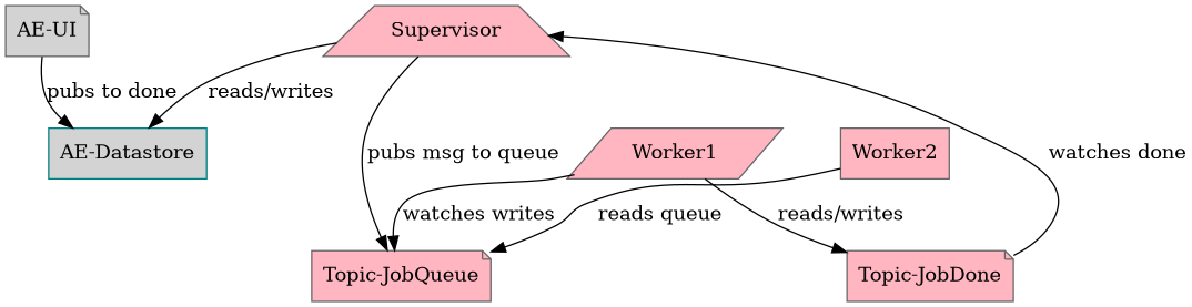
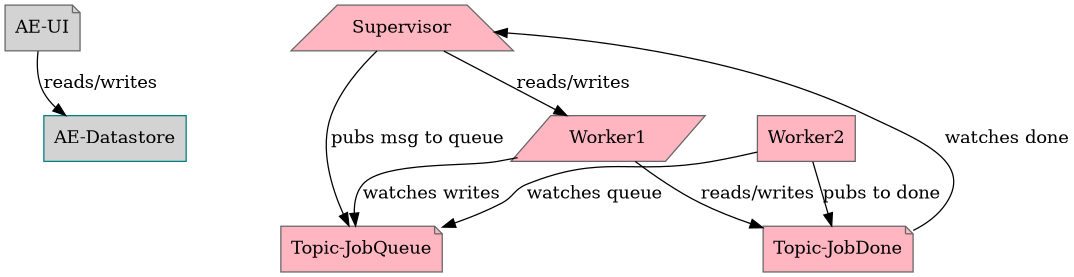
  digraph {
    rankdir=TB
    repulsiveForce=2
    splines=true
    node [color=gray40 fillcolor=lightpink shape=note style=filled]
    "AE-Datastore" [color=teal fillcolor=lightgrey shape=box]
    Supervisor [shape=trapezium]
    "Topic-JobDone"
    "AE-UI" [fillcolor=lightgrey]
    "Topic-JobQueue"
    Worker1 [shape=parallelogram]
    Worker2 [shape=box]
-   Supervisor -> "AE-Datastore" [label="reads/writes"]
+   Supervisor -> Worker1 [label="reads/writes"]
    Supervisor -> "Topic-JobQueue" [label="pubs msg to queue"]
    "Topic-JobDone" -> Supervisor [label="watches done"]
-   "AE-UI" -> "AE-Datastore" [label="pubs to done"]
+   "AE-UI" -> "AE-Datastore" [label="reads/writes"]
    Worker1 -> "Topic-JobDone" [label="reads/writes"]
    Worker1 -> "Topic-JobQueue" [label="watches writes"]
-   Worker2 -> "Topic-JobQueue" [label="reads queue"]
+   Worker2 -> "Topic-JobDone" [label="pubs to done"]
+   Worker2 -> "Topic-JobQueue" [label="watches queue"]
  }
